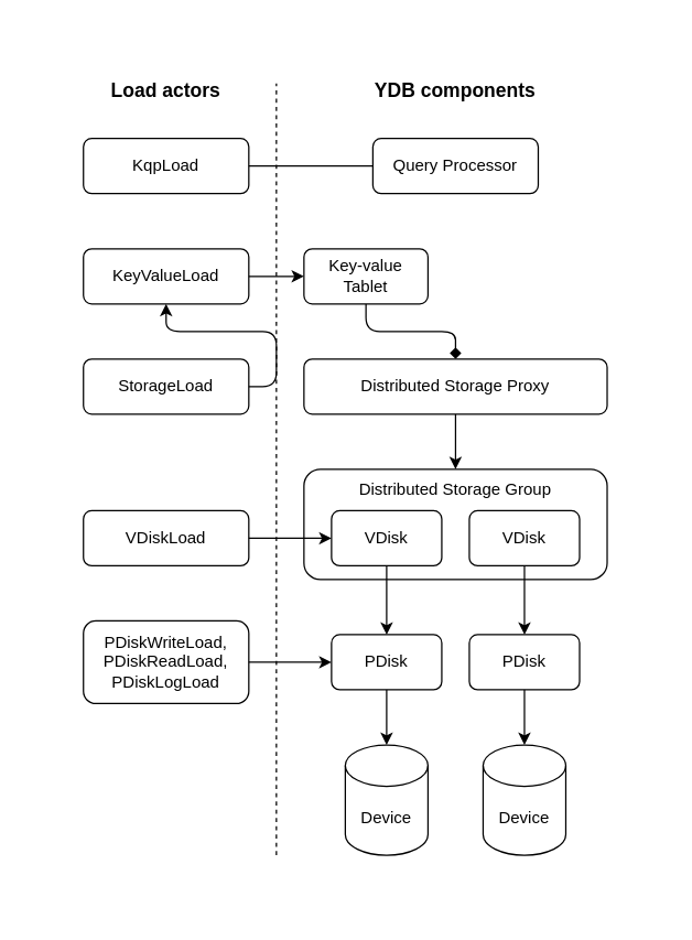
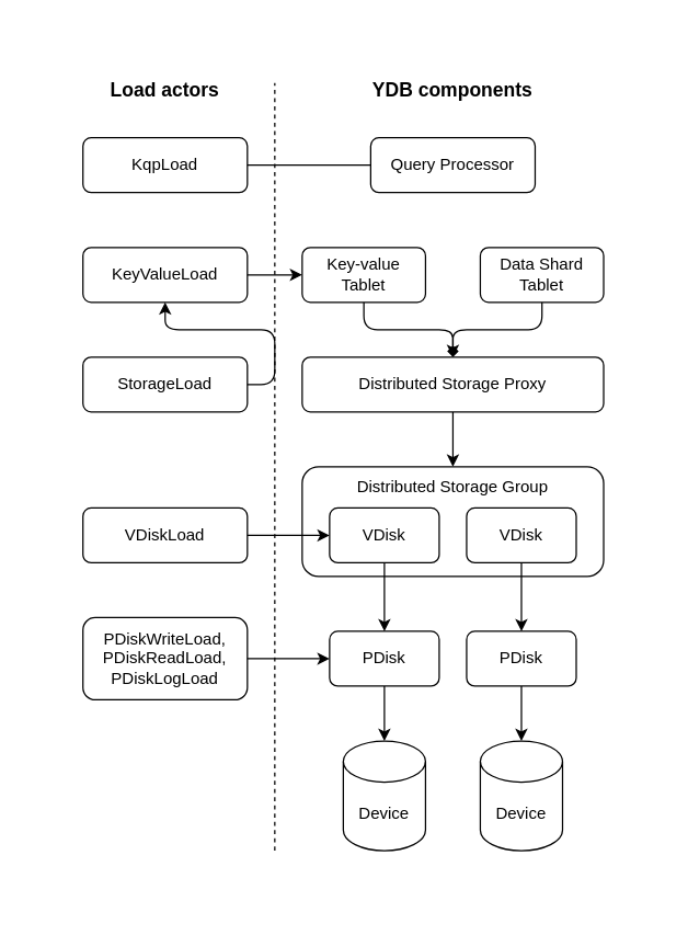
  <mxCell id="0" />
  <mxCell id="1" parent="0" />
  <mxCell id="2" value="" style="rounded=0;whiteSpace=wrap;html=1;fontSize=14;fillColor=none;strokeColor=none;" vertex="1" parent="1"><mxGeometry x="20" width="460" height="640" as="geometry" y="20" /></mxCell>
  <mxCell id="3" value="" style="rounded=1;whiteSpace=wrap;html=1;fillColor=none;" vertex="1" parent="1"><mxGeometry x="220" y="340" width="220" height="80" as="geometry" /></mxCell>
  <mxCell id="4" value="PDisk" style="rounded=1;whiteSpace=wrap;html=1;" parent="1" vertex="1"><mxGeometry x="240" y="460" width="80" height="40" as="geometry" /></mxCell>
  <mxCell id="5" value="VDisk" style="rounded=1;whiteSpace=wrap;html=1;" parent="1" vertex="1"><mxGeometry x="240" y="370" width="80" height="40" as="geometry" /></mxCell>
  <mxCell id="6" value="Device" style="shape=cylinder3;whiteSpace=wrap;html=1;boundedLbl=1;backgroundOutline=1;size=15;" parent="1" vertex="1"><mxGeometry x="250" y="540" width="60" height="80" as="geometry" /></mxCell>
  <mxCell id="7" value="" style="endArrow=classic;html=1;rounded=1;exitX=0.5;exitY=1;exitDx=0;exitDy=0;edgeStyle=orthogonalEdgeStyle;entryX=0.5;entryY=0;entryDx=0;entryDy=0;" parent="1" source="5" edge="1" target="4"><mxGeometry width="50" height="50" relative="1" as="geometry"><mxPoint x="510" y="410" as="sourcePoint" /><mxPoint x="295" y="460" as="targetPoint" /></mxGeometry></mxCell>
  <mxCell id="8" value="" style="endArrow=classic;html=1;rounded=1;exitX=0.5;exitY=1;exitDx=0;exitDy=0;entryX=0.5;entryY=0;entryDx=0;entryDy=0;entryPerimeter=0;edgeStyle=orthogonalEdgeStyle;" parent="1" source="4" target="6" edge="1"><mxGeometry width="50" height="50" relative="1" as="geometry"><mxPoint x="305" y="450" as="sourcePoint" /><mxPoint x="305" y="470" as="targetPoint" /></mxGeometry></mxCell>
  <mxCell id="9" value="" style="edgeStyle=orthogonalEdgeStyle;rounded=1;orthogonalLoop=1;jettySize=auto;html=1;exitX=0.5;exitY=1;exitDx=0;exitDy=0;endArrow=diamond;" parent="1" source="10" target="12" edge="1"><mxGeometry relative="1" as="geometry" /></mxCell>
  <mxCell id="10" value="Key-value&lt;br&gt;Tablet" style="rounded=1;whiteSpace=wrap;html=1;" parent="1" vertex="1"><mxGeometry x="220" y="180" width="90" height="40" as="geometry" /></mxCell>
  <mxCell id="11" value="" style="edgeStyle=orthogonalEdgeStyle;rounded=1;orthogonalLoop=1;jettySize=auto;html=1;entryX=0.5;entryY=0;entryDx=0;entryDy=0;" parent="1" source="12" target="3" edge="1"><mxGeometry relative="1" as="geometry" /></mxCell>
  <mxCell id="12" value="Distributed Storage Proxy" style="rounded=1;whiteSpace=wrap;html=1;" parent="1" vertex="1"><mxGeometry x="220" y="260" width="220" height="40" as="geometry" /></mxCell>
+ <mxCell id="13" value="" style="edgeStyle=orthogonalEdgeStyle;rounded=1;orthogonalLoop=1;jettySize=auto;html=1;" parent="1" source="14" target="12" edge="1"><mxGeometry relative="1" as="geometry" /></mxCell>
+ <mxCell id="14" value="Data Shard&lt;br&gt;Tablet" style="rounded=1;whiteSpace=wrap;html=1;" parent="1" vertex="1"><mxGeometry x="350" y="180" width="90" height="40" as="geometry" /></mxCell>
  <mxCell id="15" value="Query Processor" style="rounded=1;whiteSpace=wrap;html=1;" parent="1" vertex="1"><mxGeometry x="270" y="100" width="120" height="40" as="geometry" /></mxCell>
  <mxCell id="16" value="VDisk" style="rounded=1;whiteSpace=wrap;html=1;" vertex="1" parent="1"><mxGeometry x="340" y="370" width="80" height="40" as="geometry" /></mxCell>
  <mxCell id="17" value="" style="endArrow=classic;html=1;rounded=1;exitX=0.5;exitY=1;exitDx=0;exitDy=0;edgeStyle=orthogonalEdgeStyle;entryX=0.5;entryY=0;entryDx=0;entryDy=0;" edge="1" parent="1" source="16" target="18"><mxGeometry width="50" height="50" relative="1" as="geometry"><mxPoint x="250" y="420" as="sourcePoint" /><mxPoint x="340" y="470" as="targetPoint" /></mxGeometry></mxCell>
  <mxCell id="18" value="PDisk" style="rounded=1;whiteSpace=wrap;html=1;" vertex="1" parent="1"><mxGeometry x="340" y="460" width="80" height="40" as="geometry" /></mxCell>
  <mxCell id="19" value="" style="endArrow=classic;html=1;rounded=1;exitX=0.5;exitY=1;exitDx=0;exitDy=0;edgeStyle=orthogonalEdgeStyle;entryX=0.5;entryY=0;entryDx=0;entryDy=0;entryPerimeter=0;" edge="1" parent="1" source="18" target="34"><mxGeometry width="50" height="50" relative="1" as="geometry"><mxPoint x="280" y="510" as="sourcePoint" /><mxPoint x="330" y="530" as="targetPoint" /></mxGeometry></mxCell>
  <mxCell id="20" value="Distributed Storage Group" style="text;html=1;strokeColor=none;fillColor=none;align=center;verticalAlign=middle;whiteSpace=wrap;rounded=0;" vertex="1" parent="1"><mxGeometry x="255" y="340" width="150" height="30" as="geometry" /></mxCell>
  <mxCell id="21" value="KqpLoad" style="rounded=1;whiteSpace=wrap;html=1;fillColor=none;" vertex="1" parent="1"><mxGeometry x="60" y="100" width="120" height="40" as="geometry" /></mxCell>
  <mxCell id="22" value="KeyValueLoad" style="rounded=1;whiteSpace=wrap;html=1;fillColor=none;" vertex="1" parent="1"><mxGeometry x="60" y="180" width="120" height="40" as="geometry" /></mxCell>
  <mxCell id="23" value="StorageLoad" style="rounded=1;whiteSpace=wrap;html=1;fillColor=none;" vertex="1" parent="1"><mxGeometry x="60" y="260" width="120" height="40" as="geometry" /></mxCell>
  <mxCell id="24" value="VDiskLoad" style="rounded=1;whiteSpace=wrap;html=1;fillColor=none;" vertex="1" parent="1"><mxGeometry x="60" y="370" width="120" height="40" as="geometry" /></mxCell>
  <mxCell id="25" value="PDiskWriteLoad, PDiskReadLoad, PDiskLogLoad" style="rounded=1;whiteSpace=wrap;html=1;fillColor=none;" vertex="1" parent="1"><mxGeometry x="60" y="450" width="120" height="60" as="geometry" /></mxCell>
  <mxCell id="26" value="" style="edgeStyle=orthogonalEdgeStyle;rounded=1;orthogonalLoop=1;jettySize=auto;html=1;exitX=1;exitY=0.5;exitDx=0;exitDy=0;entryX=0;entryY=0.5;entryDx=0;entryDy=0;endArrow=none;" edge="1" parent="1" source="21" target="15"><mxGeometry relative="1" as="geometry"><mxPoint x="300" y="150" as="sourcePoint" /><mxPoint x="300" y="190" as="targetPoint" /></mxGeometry></mxCell>
  <mxCell id="27" value="" style="edgeStyle=orthogonalEdgeStyle;rounded=1;orthogonalLoop=1;jettySize=auto;html=1;exitX=1;exitY=0.5;exitDx=0;exitDy=0;" edge="1" parent="1" source="22"><mxGeometry relative="1" as="geometry"><mxPoint x="190" y="130" as="sourcePoint" /><mxPoint x="220" y="200" as="targetPoint" /></mxGeometry></mxCell>
  <mxCell id="28" value="" style="edgeStyle=orthogonalEdgeStyle;rounded=1;orthogonalLoop=1;jettySize=auto;html=1;exitX=1;exitY=0.5;exitDx=0;exitDy=0;" edge="1" parent="1" source="23" target="22"><mxGeometry relative="1" as="geometry"><mxPoint x="200" y="140" as="sourcePoint" /><mxPoint x="250" y="140" as="targetPoint" /></mxGeometry></mxCell>
  <mxCell id="29" value="" style="edgeStyle=orthogonalEdgeStyle;rounded=1;orthogonalLoop=1;jettySize=auto;html=1;exitX=1;exitY=0.5;exitDx=0;exitDy=0;" edge="1" parent="1" source="24"><mxGeometry relative="1" as="geometry"><mxPoint x="210" y="150" as="sourcePoint" /><mxPoint x="240" y="390" as="targetPoint" /></mxGeometry></mxCell>
  <mxCell id="30" value="" style="edgeStyle=orthogonalEdgeStyle;rounded=1;orthogonalLoop=1;jettySize=auto;html=1;exitX=1;exitY=0.5;exitDx=0;exitDy=0;" edge="1" parent="1" source="25"><mxGeometry relative="1" as="geometry"><mxPoint x="220" y="160" as="sourcePoint" /><mxPoint x="240" y="480" as="targetPoint" /></mxGeometry></mxCell>
  <mxCell id="31" value="" style="endArrow=none;dashed=1;html=1;rounded=1;" edge="1" parent="1"><mxGeometry width="50" height="50" relative="1" as="geometry"><mxPoint x="200" y="620" as="sourcePoint" /><mxPoint x="200" y="60" as="targetPoint" /></mxGeometry></mxCell>
  <mxCell id="32" value="&lt;b&gt;&lt;font style=&quot;font-size: 14px;&quot;&gt;Load actors&lt;/font&gt;&lt;/b&gt;" style="text;html=1;strokeColor=none;fillColor=none;align=center;verticalAlign=middle;whiteSpace=wrap;rounded=0;" vertex="1" parent="1"><mxGeometry x="75" y="50" width="90" height="30" as="geometry" /></mxCell>
  <mxCell id="33" value="&lt;b&gt;&lt;font style=&quot;font-size: 14px;&quot;&gt;YDB&amp;nbsp;&lt;/font&gt;&lt;/b&gt;&lt;span style=&quot;font-size: 14px;&quot;&gt;&lt;b&gt;components&lt;/b&gt;&lt;/span&gt;" style="text;html=1;strokeColor=none;fillColor=none;align=center;verticalAlign=middle;whiteSpace=wrap;rounded=0;" vertex="1" parent="1"><mxGeometry x="265" y="50" width="130" height="30" as="geometry" /></mxCell>
  <mxCell id="34" value="Device" style="shape=cylinder3;whiteSpace=wrap;html=1;boundedLbl=1;backgroundOutline=1;size=15;" vertex="1" parent="1"><mxGeometry x="350" y="540" width="60" height="80" as="geometry" /></mxCell>
